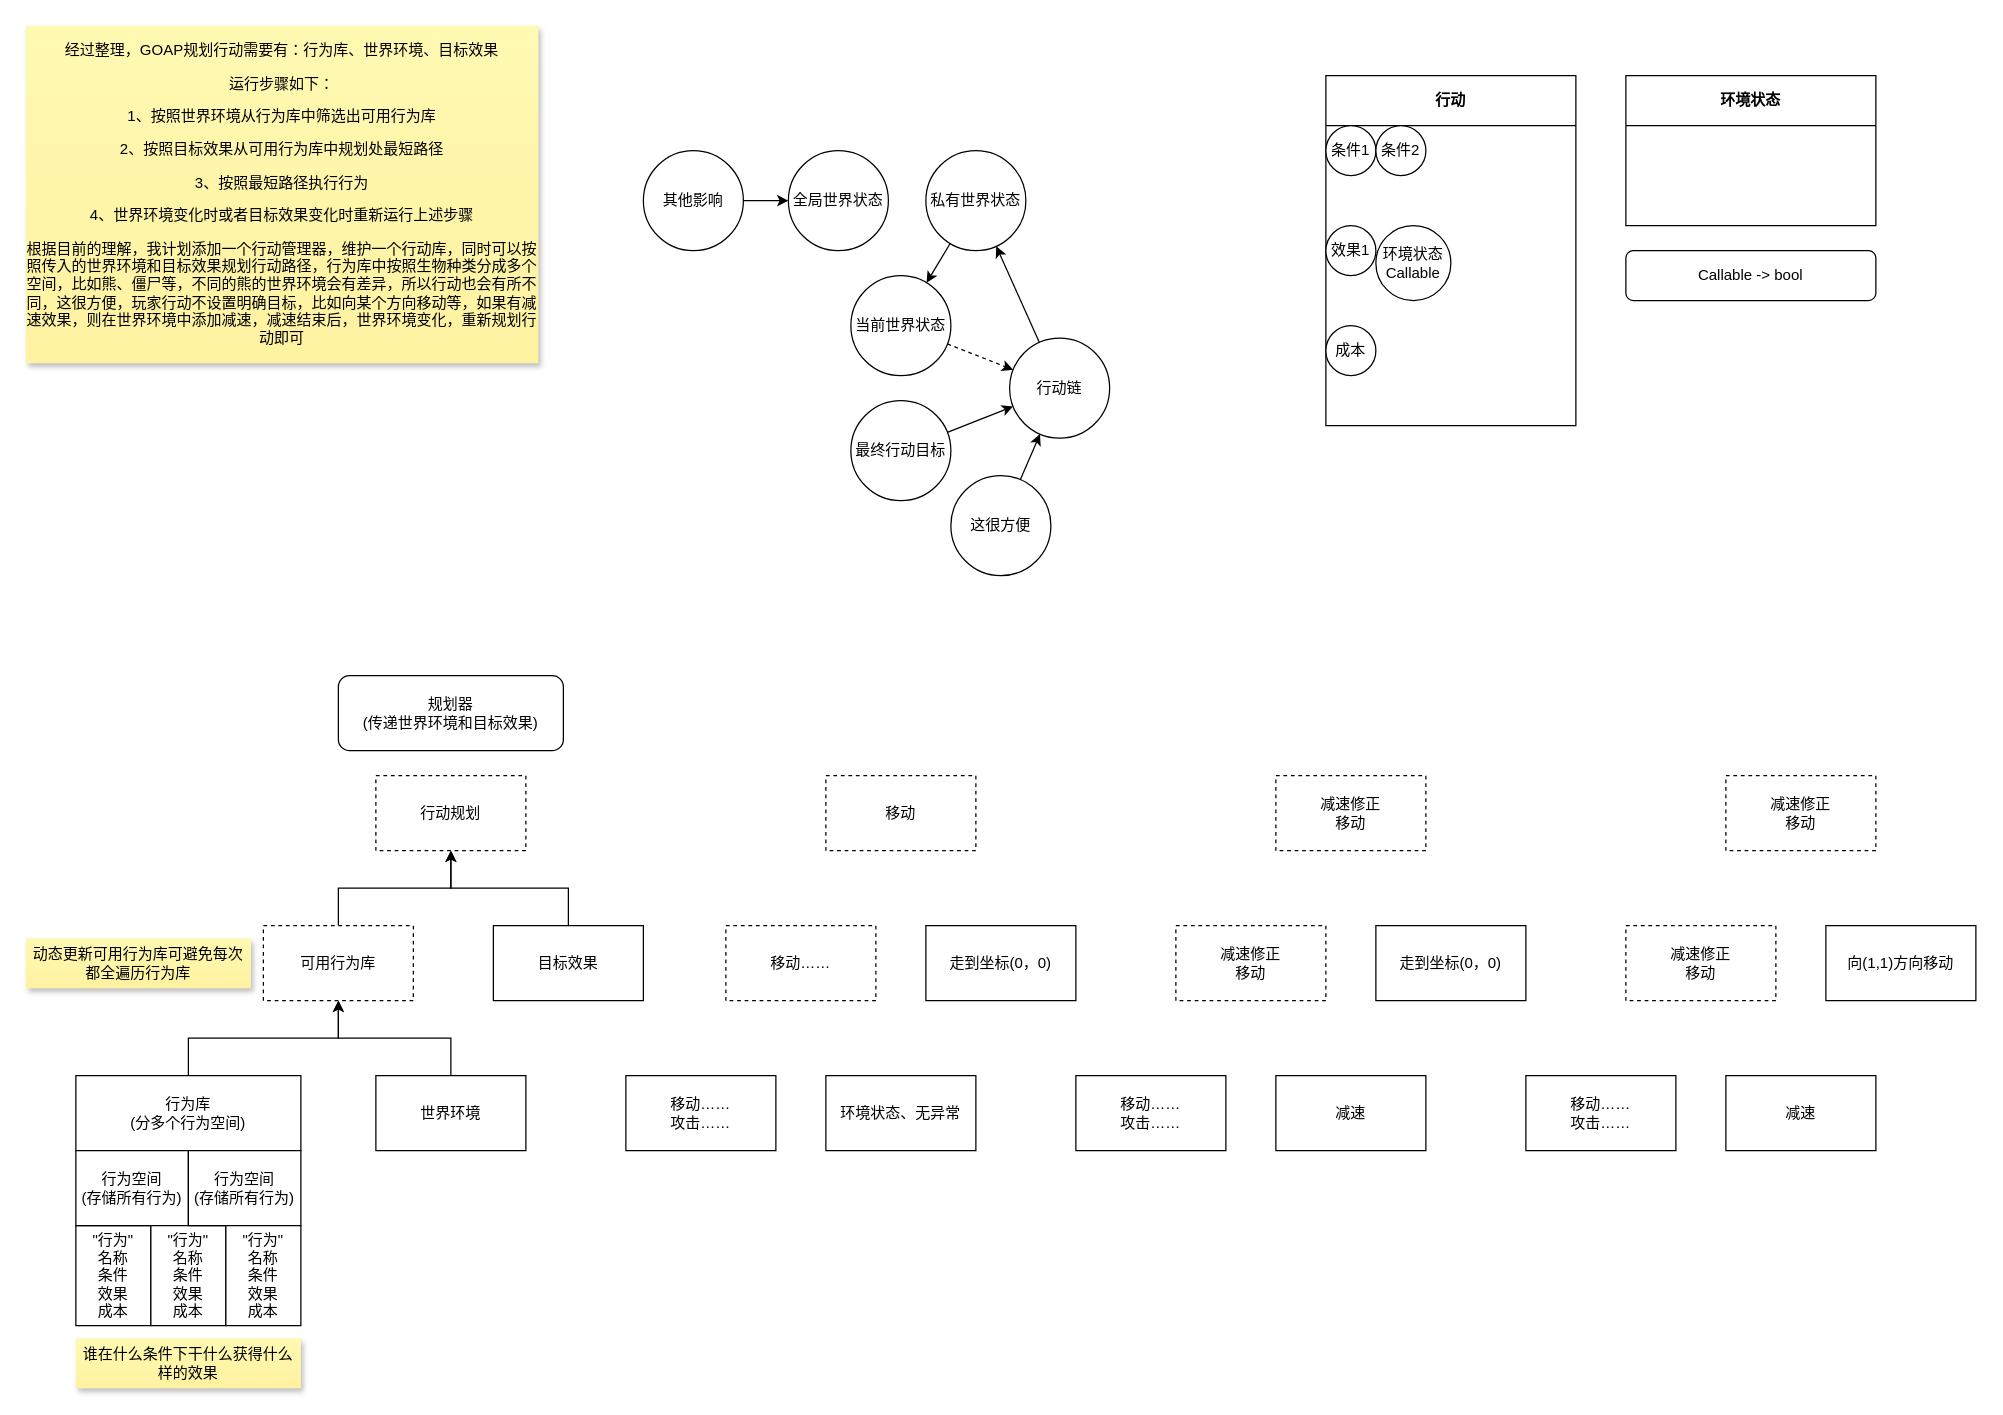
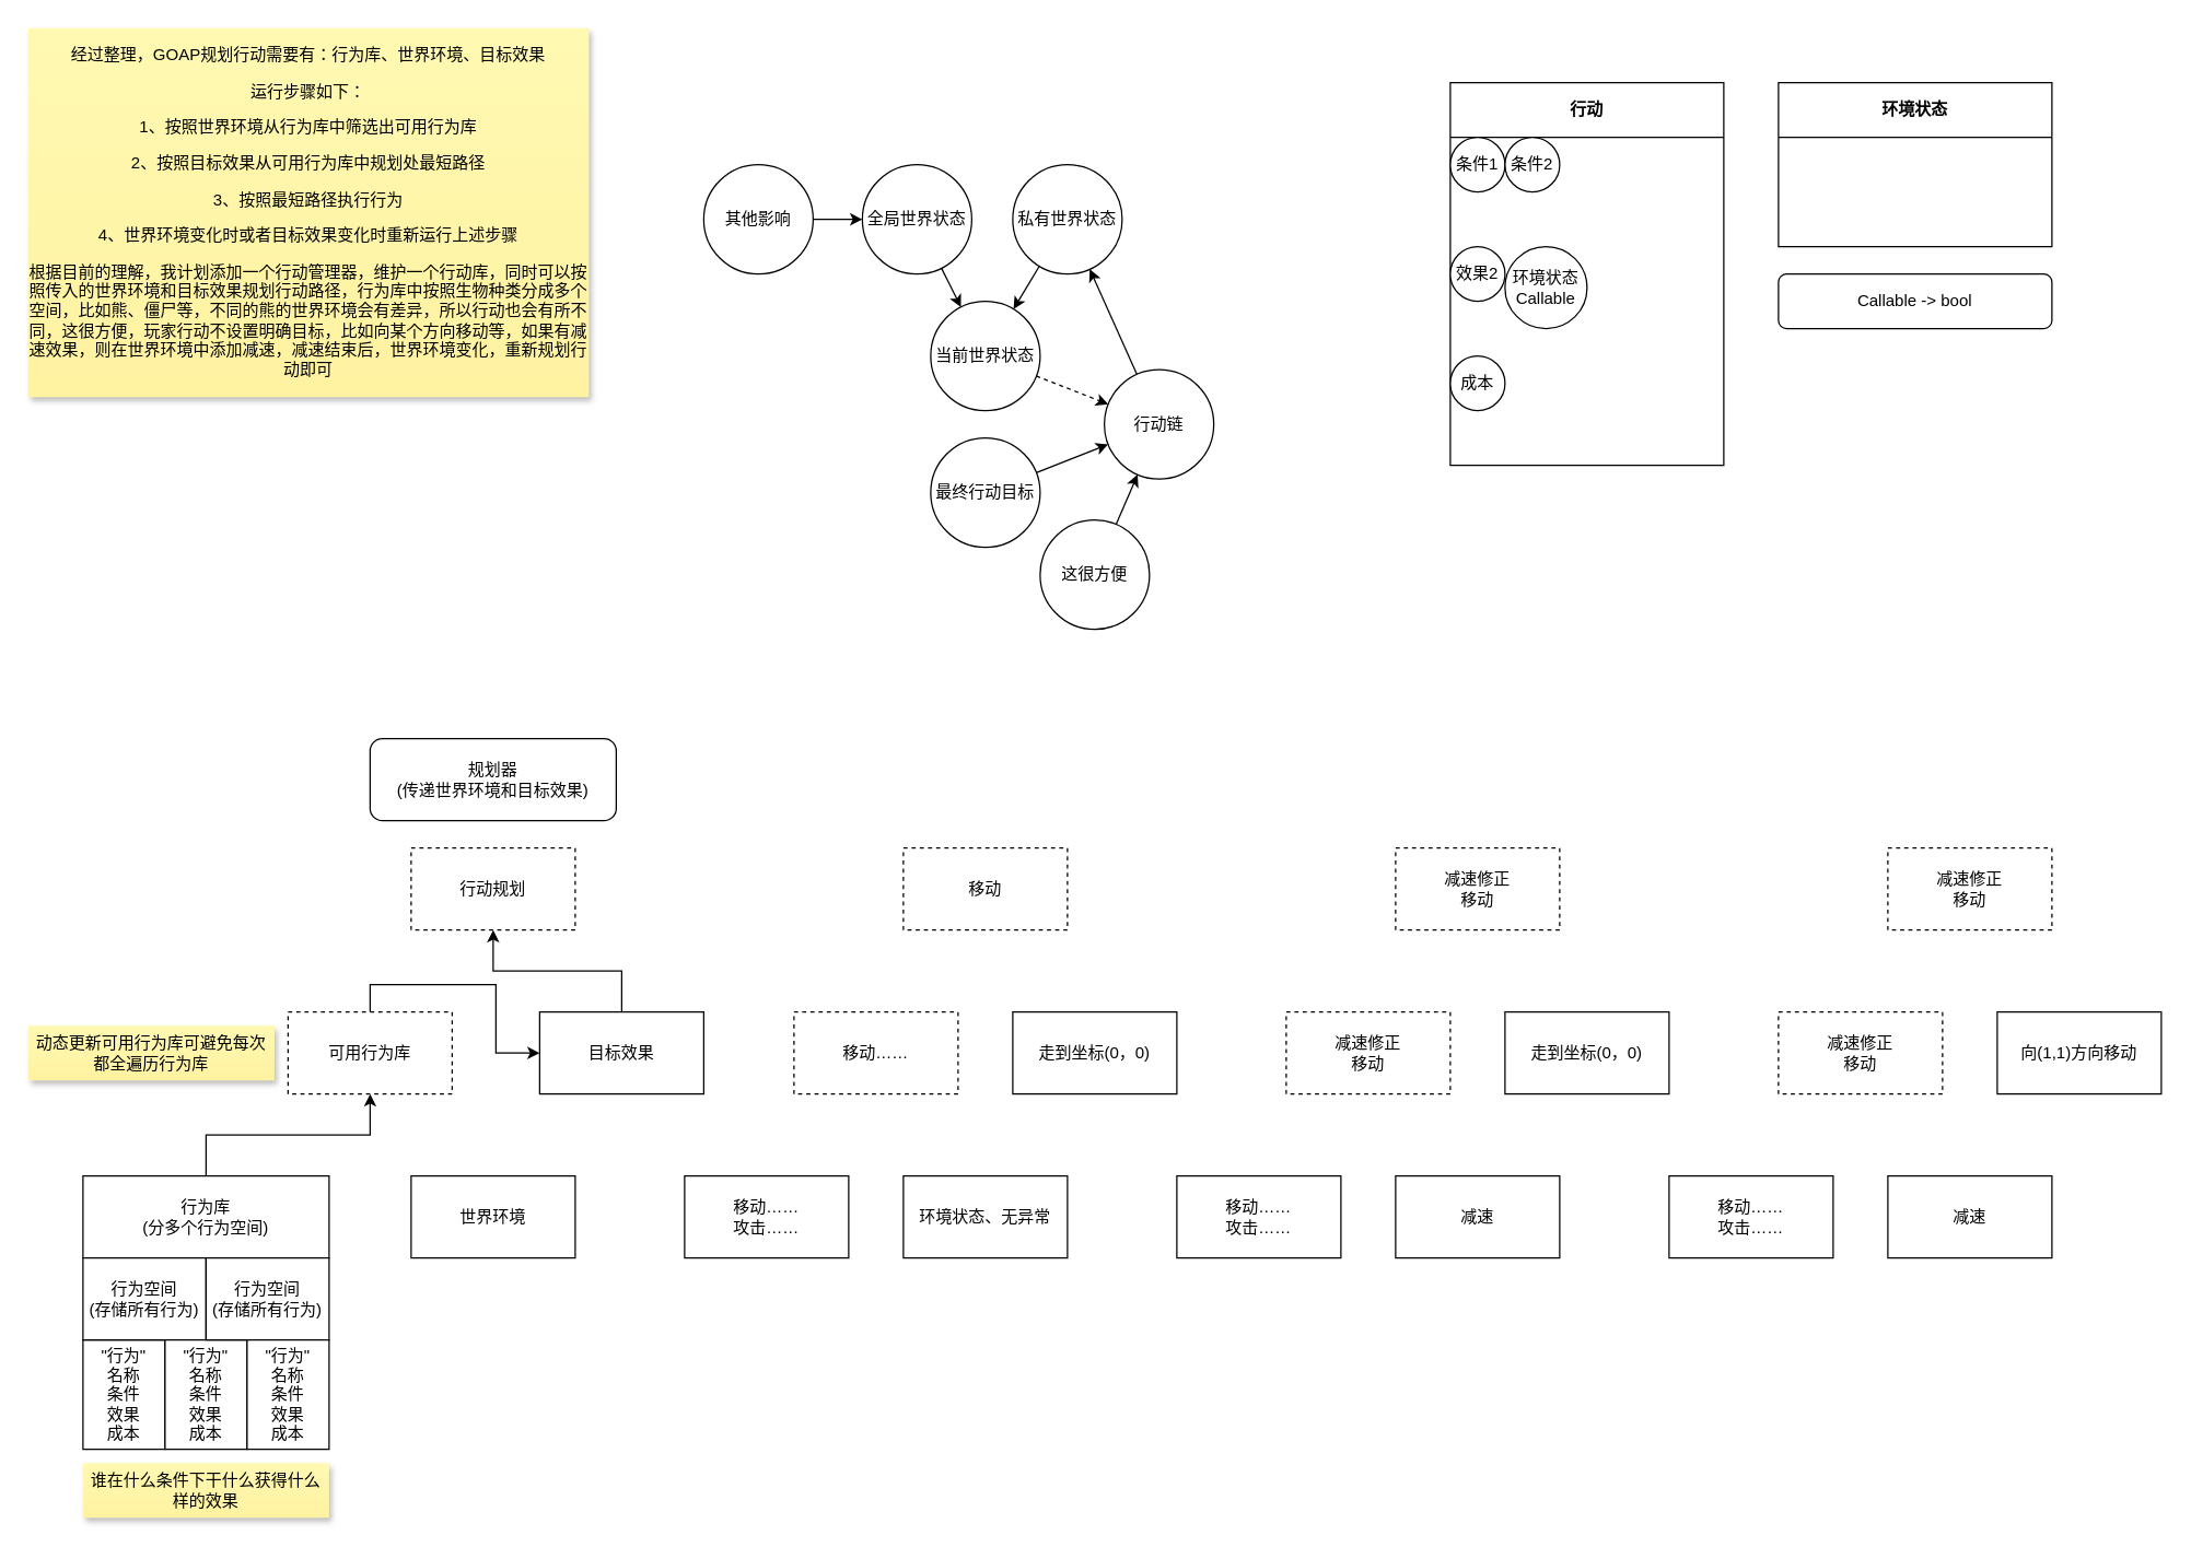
  <mxCell id="0" />
  <mxCell id="1" parent="0" />
  <mxCell id="2" style="edgeStyle=orthogonalEdgeStyle;rounded=0;orthogonalLoop=1;jettySize=auto;html=1;exitX=0.5;exitY=0;exitDx=0;exitDy=0;entryX=0.5;entryY=1;entryDx=0;entryDy=0;" parent="1" source="3" target="14" edge="1"><mxGeometry relative="1" as="geometry" /></mxCell>
  <mxCell id="3" value="行为库&lt;br&gt;(分多个行为空间)" style="rounded=0;whiteSpace=wrap;html=1;" parent="1" vertex="1"><mxGeometry x="60" y="860" width="180" height="60" as="geometry" /></mxCell>
  <mxCell id="4" value="&quot;行为&quot;&lt;br&gt;名称&lt;br&gt;条件&lt;br&gt;效果&lt;br&gt;成本" style="rounded=0;whiteSpace=wrap;html=1;" parent="1" vertex="1"><mxGeometry x="60" y="980" width="60" height="80" as="geometry" /></mxCell>
  <mxCell id="5" value="规划器&lt;br&gt;&lt;div&gt;(传递世界环境和目标效果)&lt;/div&gt;" style="rounded=1;whiteSpace=wrap;html=1;" parent="1" vertex="1"><mxGeometry x="270" y="540" width="180" height="60" as="geometry" /></mxCell>
  <mxCell id="6" value="行为空间&lt;div&gt;(存储所有行为)&lt;/div&gt;" style="rounded=0;whiteSpace=wrap;html=1;" parent="1" vertex="1"><mxGeometry x="60" y="920" width="90" height="60" as="geometry" /></mxCell>
  <mxCell id="7" value="&quot;行为&quot;&lt;br&gt;名称&lt;br&gt;条件&lt;br&gt;效果&lt;br&gt;成本" style="rounded=0;whiteSpace=wrap;html=1;" parent="1" vertex="1"><mxGeometry x="120" y="980" width="60" height="80" as="geometry" /></mxCell>
  <mxCell id="8" value="行为空间&lt;div&gt;(存储所有行为)&lt;/div&gt;" style="rounded=0;whiteSpace=wrap;html=1;" parent="1" vertex="1"><mxGeometry x="150" y="920" width="90" height="60" as="geometry" /></mxCell>
  <mxCell id="9" value="&quot;行为&quot;&lt;br&gt;名称&lt;br&gt;条件&lt;br&gt;效果&lt;br&gt;成本" style="rounded=0;whiteSpace=wrap;html=1;" parent="1" vertex="1"><mxGeometry x="180" y="980" width="60" height="80" as="geometry" /></mxCell>
  <mxCell id="10" value="谁在什么条件下干什么获得什么样的效果" style="shape=note;whiteSpace=wrap;html=1;backgroundOutline=1;fontColor=#000000;darkOpacity=0.05;fillColor=#FFF9B2;strokeColor=none;fillStyle=solid;direction=west;gradientDirection=north;gradientColor=#FFF2A1;shadow=1;size=0;pointerEvents=1;" parent="1" vertex="1"><mxGeometry x="60" y="1070" width="180" height="40" as="geometry" /></mxCell>
- <mxCell id="11" style="edgeStyle=orthogonalEdgeStyle;rounded=0;orthogonalLoop=1;jettySize=auto;html=1;exitX=0.5;exitY=0;exitDx=0;exitDy=0;entryX=0.5;entryY=1;entryDx=0;entryDy=0;" parent="1" source="12" target="14" edge="1"><mxGeometry relative="1" as="geometry" /></mxCell>
  <mxCell id="12" value="世界环境" style="whiteSpace=wrap;html=1;" parent="1" vertex="1"><mxGeometry x="300" y="860" width="120" height="60" as="geometry" /></mxCell>
- <mxCell id="13" style="edgeStyle=orthogonalEdgeStyle;rounded=0;orthogonalLoop=1;jettySize=auto;html=1;exitX=0.5;exitY=0;exitDx=0;exitDy=0;entryX=0.5;entryY=1;entryDx=0;entryDy=0;" parent="1" source="14" target="17" edge="1"><mxGeometry relative="1" as="geometry" /></mxCell>
+ <mxCell id="13" style="edgeStyle=orthogonalEdgeStyle;rounded=0;orthogonalLoop=1;jettySize=auto;html=1;exitX=0.5;exitY=0;exitDx=0;exitDy=0;" parent="1" source="14" target="16" edge="1"><mxGeometry relative="1" as="geometry" /></mxCell>
  <mxCell id="14" value="可用行为库" style="whiteSpace=wrap;html=1;dashed=1;" parent="1" vertex="1"><mxGeometry x="210" y="740" width="120" height="60" as="geometry" /></mxCell>
  <mxCell id="15" style="edgeStyle=orthogonalEdgeStyle;rounded=0;orthogonalLoop=1;jettySize=auto;html=1;exitX=0.5;exitY=0;exitDx=0;exitDy=0;entryX=0.5;entryY=1;entryDx=0;entryDy=0;" parent="1" source="16" target="17" edge="1"><mxGeometry relative="1" as="geometry" /></mxCell>
  <mxCell id="16" value="目标效果" style="whiteSpace=wrap;html=1;" parent="1" vertex="1"><mxGeometry x="394" y="740" width="120" height="60" as="geometry" /></mxCell>
  <mxCell id="17" value="行动规划" style="whiteSpace=wrap;html=1;dashed=1;" parent="1" vertex="1"><mxGeometry x="300" y="620" width="120" height="60" as="geometry" /></mxCell>
  <mxCell id="18" value="动态更新可用行为库可避免每次都全遍历行为库" style="shape=note;whiteSpace=wrap;html=1;backgroundOutline=1;fontColor=#000000;darkOpacity=0.05;fillColor=#FFF9B2;strokeColor=none;fillStyle=solid;direction=west;gradientDirection=north;gradientColor=#FFF2A1;shadow=1;size=0;pointerEvents=1;" parent="1" vertex="1"><mxGeometry x="20" y="750" width="180" height="40" as="geometry" /></mxCell>
  <mxCell id="19" value="移动" style="whiteSpace=wrap;html=1;dashed=1;" parent="1" vertex="1"><mxGeometry x="660" y="620" width="120" height="60" as="geometry" /></mxCell>
  <mxCell id="20" value="移动……" style="whiteSpace=wrap;html=1;dashed=1;" parent="1" vertex="1"><mxGeometry x="580" y="740" width="120" height="60" as="geometry" /></mxCell>
  <mxCell id="21" value="走到坐标(0，0)" style="whiteSpace=wrap;html=1;" parent="1" vertex="1"><mxGeometry x="740" y="740" width="120" height="60" as="geometry" /></mxCell>
  <mxCell id="22" value="环境状态、无异常" style="whiteSpace=wrap;html=1;" parent="1" vertex="1"><mxGeometry x="660" y="860" width="120" height="60" as="geometry" /></mxCell>
  <mxCell id="23" value="移动……&lt;br&gt;攻击……" style="whiteSpace=wrap;html=1;" parent="1" vertex="1"><mxGeometry x="500" y="860" width="120" height="60" as="geometry" /></mxCell>
  <mxCell id="24" value="减速修正&lt;br&gt;移动" style="whiteSpace=wrap;html=1;dashed=1;" parent="1" vertex="1"><mxGeometry x="1020" y="620" width="120" height="60" as="geometry" /></mxCell>
  <mxCell id="25" value="减速修正&lt;br&gt;移动" style="whiteSpace=wrap;html=1;dashed=1;" parent="1" vertex="1"><mxGeometry x="940" y="740" width="120" height="60" as="geometry" /></mxCell>
  <mxCell id="26" value="走到坐标(0，0)" style="whiteSpace=wrap;html=1;" parent="1" vertex="1"><mxGeometry x="1100" y="740" width="120" height="60" as="geometry" /></mxCell>
  <mxCell id="27" value="减速" style="whiteSpace=wrap;html=1;" parent="1" vertex="1"><mxGeometry x="1020" y="860" width="120" height="60" as="geometry" /></mxCell>
  <mxCell id="28" value="移动……&lt;br&gt;攻击……" style="whiteSpace=wrap;html=1;" parent="1" vertex="1"><mxGeometry x="860" y="860" width="120" height="60" as="geometry" /></mxCell>
  <mxCell id="29" value="&lt;p data-pm-slice=&quot;1 1 []&quot;&gt;经过整理，GOAP规划行动需要有：行为库、世界环境、目标效果&lt;/p&gt;&lt;p&gt;运行步骤如下：&lt;/p&gt;&lt;p&gt;1、按照世界环境从行为库中筛选出可用行为库&lt;/p&gt;&lt;p&gt;2、按照目标效果从可用行为库中规划处最短路径&lt;/p&gt;&lt;p&gt;3、按照最短路径执行行为&lt;/p&gt;&lt;p&gt;4、世界环境变化时或者目标效果变化时重新运行上述步骤&lt;/p&gt;&lt;p&gt;根据目前的理解，我计划添加一个行动管理器，维护一个行动库，同时可以按照传入的世界环境和目标效果规划行动路径，行为库中按照生物种类分成多个空间，比如熊、僵尸等，不同的熊的世界环境会有差异，所以行动也会有所不同，这很方便，玩家行动不设置明确目标，比如向某个方向移动等，如果有减速效果，则在世界环境中添加减速，减速结束后，世界环境变化，重新规划行动即可&lt;/p&gt;" style="shape=note;whiteSpace=wrap;html=1;backgroundOutline=1;fontColor=#000000;darkOpacity=0.05;fillColor=#FFF9B2;strokeColor=none;fillStyle=solid;direction=west;gradientDirection=north;gradientColor=#FFF2A1;shadow=1;size=0;pointerEvents=1;" parent="1" vertex="1"><mxGeometry x="20" y="20" width="410" height="270" as="geometry" /></mxCell>
  <mxCell id="30" value="减速修正&lt;br&gt;移动" style="whiteSpace=wrap;html=1;dashed=1;" parent="1" vertex="1"><mxGeometry x="1380" y="620" width="120" height="60" as="geometry" /></mxCell>
  <mxCell id="31" value="减速修正&lt;br&gt;移动" style="whiteSpace=wrap;html=1;dashed=1;" parent="1" vertex="1"><mxGeometry x="1300" y="740" width="120" height="60" as="geometry" /></mxCell>
  <mxCell id="32" value="向(1,1)方向移动" style="whiteSpace=wrap;html=1;" parent="1" vertex="1"><mxGeometry x="1460" y="740" width="120" height="60" as="geometry" /></mxCell>
  <mxCell id="33" value="减速" style="whiteSpace=wrap;html=1;" parent="1" vertex="1"><mxGeometry x="1380" y="860" width="120" height="60" as="geometry" /></mxCell>
  <mxCell id="34" value="移动……&lt;br&gt;攻击……" style="whiteSpace=wrap;html=1;" parent="1" vertex="1"><mxGeometry x="1220" y="860" width="120" height="60" as="geometry" /></mxCell>
  <mxCell id="35" value="全局世界状态" style="ellipse;whiteSpace=wrap;html=1;" parent="1" vertex="1"><mxGeometry x="630" y="120" width="80" height="80" as="geometry" /></mxCell>
  <mxCell id="36" value="私有世界状态" style="ellipse;whiteSpace=wrap;html=1;" parent="1" vertex="1"><mxGeometry x="740" y="120" width="80" height="80" as="geometry" /></mxCell>
  <mxCell id="37" value="当前世界状态" style="ellipse;whiteSpace=wrap;html=1;" parent="1" vertex="1"><mxGeometry x="680" y="220" width="80" height="80" as="geometry" /></mxCell>
+ <mxCell id="38" value="" style="edgeStyle=none;orthogonalLoop=1;jettySize=auto;html=1;rounded=0;" parent="1" source="35" target="37" edge="1"><mxGeometry width="80" relative="1" as="geometry"><mxPoint x="950" y="220" as="sourcePoint" /><mxPoint x="1030" y="220" as="targetPoint" /><Array as="points" /></mxGeometry></mxCell>
  <mxCell id="39" value="" style="edgeStyle=none;orthogonalLoop=1;jettySize=auto;html=1;rounded=0;" parent="1" source="36" target="37" edge="1"><mxGeometry width="80" relative="1" as="geometry"><mxPoint x="870" y="210" as="sourcePoint" /><mxPoint x="950" y="210" as="targetPoint" /><Array as="points" /></mxGeometry></mxCell>
  <mxCell id="40" value="其他影响" style="ellipse;whiteSpace=wrap;html=1;" parent="1" vertex="1"><mxGeometry x="514" y="120" width="80" height="80" as="geometry" /></mxCell>
  <mxCell id="41" value="" style="edgeStyle=none;orthogonalLoop=1;jettySize=auto;html=1;rounded=0;" parent="1" source="40" target="35" edge="1"><mxGeometry width="80" relative="1" as="geometry"><mxPoint x="630" y="60" as="sourcePoint" /><mxPoint x="710" y="60" as="targetPoint" /><Array as="points" /></mxGeometry></mxCell>
  <mxCell id="42" value="最终行动目标" style="ellipse;whiteSpace=wrap;html=1;" parent="1" vertex="1"><mxGeometry x="680" y="320" width="80" height="80" as="geometry" /></mxCell>
  <mxCell id="43" value="行动链" style="ellipse;whiteSpace=wrap;html=1;" parent="1" vertex="1"><mxGeometry x="807" y="270" width="80" height="80" as="geometry" /></mxCell>
  <mxCell id="44" value="" style="edgeStyle=none;orthogonalLoop=1;jettySize=auto;html=1;rounded=0;dashed=1;" parent="1" source="37" target="43" edge="1"><mxGeometry width="80" relative="1" as="geometry"><mxPoint x="890" y="220" as="sourcePoint" /><mxPoint x="970" y="220" as="targetPoint" /><Array as="points" /></mxGeometry></mxCell>
  <mxCell id="45" value="" style="edgeStyle=none;orthogonalLoop=1;jettySize=auto;html=1;rounded=0;" parent="1" source="42" target="43" edge="1"><mxGeometry width="80" relative="1" as="geometry"><mxPoint x="800" y="370" as="sourcePoint" /><mxPoint x="880" y="370" as="targetPoint" /><Array as="points" /></mxGeometry></mxCell>
  <mxCell id="46" value="这很方便" style="ellipse;whiteSpace=wrap;html=1;" parent="1" vertex="1"><mxGeometry x="760" y="380" width="80" height="80" as="geometry" /></mxCell>
  <mxCell id="47" value="" style="edgeStyle=none;orthogonalLoop=1;jettySize=auto;html=1;rounded=0;" parent="1" source="46" target="43" edge="1"><mxGeometry width="80" relative="1" as="geometry"><mxPoint x="940" y="370" as="sourcePoint" /><mxPoint x="1020" y="370" as="targetPoint" /><Array as="points" /></mxGeometry></mxCell>
  <mxCell id="48" value="" style="edgeStyle=none;orthogonalLoop=1;jettySize=auto;html=1;rounded=0;" parent="1" source="43" target="36" edge="1"><mxGeometry width="80" relative="1" as="geometry"><mxPoint x="880" y="200" as="sourcePoint" /><mxPoint x="960" y="200" as="targetPoint" /><Array as="points" /></mxGeometry></mxCell>
  <mxCell id="49" value="行动" style="swimlane;whiteSpace=wrap;html=1;startSize=40;" parent="1" vertex="1"><mxGeometry x="1060" y="60" width="200" height="280" as="geometry" /></mxCell>
  <mxCell id="50" value="条件1" style="ellipse;whiteSpace=wrap;html=1;" parent="49" vertex="1"><mxGeometry y="40" width="40" height="40" as="geometry" /></mxCell>
- <mxCell id="51" value="效果1" style="ellipse;whiteSpace=wrap;html=1;" parent="49" vertex="1"><mxGeometry y="120" width="40" height="40" as="geometry" /></mxCell>
+ <mxCell id="51" value="效果2" style="ellipse;whiteSpace=wrap;html=1;" parent="49" vertex="1"><mxGeometry y="120" width="40" height="40" as="geometry" /></mxCell>
  <mxCell id="52" value="条件2" style="ellipse;whiteSpace=wrap;html=1;" parent="49" vertex="1"><mxGeometry x="40" y="40" width="40" height="40" as="geometry" /></mxCell>
  <mxCell id="53" value="成本" style="ellipse;whiteSpace=wrap;html=1;" parent="49" vertex="1"><mxGeometry y="200" width="40" height="40" as="geometry" /></mxCell>
  <mxCell id="54" value="环境状态&lt;br&gt;Callable" style="ellipse;whiteSpace=wrap;html=1;" vertex="1" parent="49"><mxGeometry x="40" y="120" width="60" height="60" as="geometry" /></mxCell>
  <mxCell id="55" value="环境状态" style="swimlane;whiteSpace=wrap;html=1;startSize=40;" parent="1" vertex="1"><mxGeometry x="1300" y="60" width="200" height="120" as="geometry" /></mxCell>
  <mxCell id="56" value="Callable -&amp;gt; bool" style="whiteSpace=wrap;html=1;rounded=1;" parent="1" vertex="1"><mxGeometry x="1300" y="200" width="200" height="40" as="geometry" /></mxCell>
